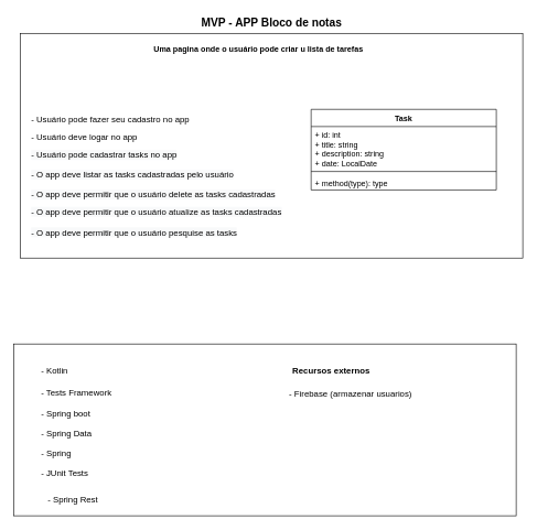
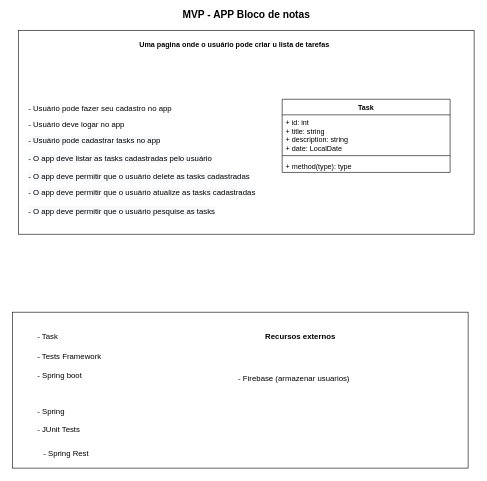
  <mxCell id="0" />
  <mxCell id="1" parent="0" />
  <mxCell id="2" value="" style="rounded=0;whiteSpace=wrap;html=1;fontSize=13;" vertex="1" parent="1"><mxGeometry x="30" y="50" width="760" height="340" as="geometry" /></mxCell>
- <mxCell id="3" value="&lt;b&gt;&lt;font style=&quot;font-size: 17px;&quot;&gt;MVP - APP Bloco de notas&lt;/font&gt;&lt;/b&gt;" style="text;html=1;align=center;verticalAlign=middle;resizable=0;points=[];autosize=1;strokeColor=none;fillColor=none;" vertex="1" parent="1"><mxGeometry x="290" y="20" width="240" height="30" as="geometry" /></mxCell>
+ <mxCell id="3" value="&lt;b&gt;&lt;font style=&quot;font-size: 17px;&quot;&gt;MVP - APP Bloco de notas&lt;/font&gt;&lt;/b&gt;" style="text;html=1;align=center;verticalAlign=middle;resizable=0;points=[];autosize=1;strokeColor=none;fillColor=none;" vertex="1" parent="1"><mxGeometry x="290" y="10" width="240" height="30" as="geometry" /></mxCell>
  <mxCell id="4" value="&lt;b&gt;Uma pagina onde o usuário pode criar u lista de tarefas&lt;/b&gt;" style="text;html=1;align=center;verticalAlign=middle;resizable=0;points=[];autosize=1;strokeColor=none;fillColor=none;" vertex="1" parent="1"><mxGeometry x="220" y="60" width="340" height="30" as="geometry" /></mxCell>
  <mxCell id="5" value="Task" style="swimlane;fontStyle=1;align=center;verticalAlign=top;childLayout=stackLayout;horizontal=1;startSize=26;horizontalStack=0;resizeParent=1;resizeParentMax=0;resizeLast=0;collapsible=1;marginBottom=0;" vertex="1" parent="1"><mxGeometry x="470" y="165" width="280" height="122" as="geometry" /></mxCell>
  <mxCell id="6" value="+ id: int&#10;+ title: string&#10;+ description: string&#10;+ date: LocalDate" style="text;strokeColor=none;fillColor=none;align=left;verticalAlign=top;spacingLeft=4;spacingRight=4;overflow=hidden;rotatable=0;points=[[0,0.5],[1,0.5]];portConstraint=eastwest;" vertex="1" parent="5"><mxGeometry y="26" width="280" height="64" as="geometry" /></mxCell>
  <mxCell id="7" value="" style="line;strokeWidth=1;fillColor=none;align=left;verticalAlign=middle;spacingTop=-1;spacingLeft=3;spacingRight=3;rotatable=0;labelPosition=right;points=[];portConstraint=eastwest;strokeColor=inherit;" vertex="1" parent="5"><mxGeometry y="90" width="280" height="8" as="geometry" /></mxCell>
  <mxCell id="8" value="+ method(type): type" style="text;strokeColor=none;fillColor=none;align=left;verticalAlign=top;spacingLeft=4;spacingRight=4;overflow=hidden;rotatable=0;points=[[0,0.5],[1,0.5]];portConstraint=eastwest;" vertex="1" parent="5"><mxGeometry y="98" width="280" height="24" as="geometry" /></mxCell>
  <mxCell id="9" value="&lt;span style=&quot;font-size: 13px;&quot;&gt;- Usuário&amp;nbsp;pode fazer seu cadastro no app&lt;/span&gt;" style="text;html=1;align=left;verticalAlign=middle;resizable=0;points=[];autosize=1;strokeColor=none;fillColor=none;fontSize=17;" vertex="1" parent="1"><mxGeometry x="45" y="165" width="260" height="30" as="geometry" /></mxCell>
  <mxCell id="10" value="&lt;span style=&quot;font-size: 13px;&quot;&gt;- Usuário deve logar no app&lt;/span&gt;" style="text;html=1;align=left;verticalAlign=middle;resizable=0;points=[];autosize=1;strokeColor=none;fillColor=none;fontSize=17;" vertex="1" parent="1"><mxGeometry x="45" y="191" width="180" height="30" as="geometry" /></mxCell>
  <mxCell id="11" value="&lt;span style=&quot;color: rgb(0, 0, 0); font-family: Helvetica; font-size: 13px; font-style: normal; font-variant-ligatures: normal; font-variant-caps: normal; font-weight: 400; letter-spacing: normal; orphans: 2; text-align: left; text-indent: 0px; text-transform: none; widows: 2; word-spacing: 0px; -webkit-text-stroke-width: 0px; background-color: rgb(248, 249, 250); text-decoration-thickness: initial; text-decoration-style: initial; text-decoration-color: initial; float: none; display: inline !important;&quot;&gt;- Usuário pode cadastrar tasks no app&lt;/span&gt;" style="text;whiteSpace=wrap;html=1;fontSize=13;" vertex="1" parent="1"><mxGeometry x="45" y="220" width="245" height="30" as="geometry" /></mxCell>
  <mxCell id="12" value="&lt;span style=&quot;color: rgb(0, 0, 0); font-family: Helvetica; font-size: 13px; font-style: normal; font-variant-ligatures: normal; font-variant-caps: normal; font-weight: 400; letter-spacing: normal; orphans: 2; text-align: left; text-indent: 0px; text-transform: none; widows: 2; word-spacing: 0px; -webkit-text-stroke-width: 0px; background-color: rgb(248, 249, 250); text-decoration-thickness: initial; text-decoration-style: initial; text-decoration-color: initial; float: none; display: inline !important;&quot;&gt;- O app deve listar as tasks cadastradas pelo usuário&lt;/span&gt;" style="text;whiteSpace=wrap;html=1;fontSize=13;" vertex="1" parent="1"><mxGeometry x="45" y="250" width="315" height="30" as="geometry" /></mxCell>
  <mxCell id="13" value="&lt;span style=&quot;color: rgb(0, 0, 0); font-family: Helvetica; font-size: 13px; font-style: normal; font-variant-ligatures: normal; font-variant-caps: normal; font-weight: 400; letter-spacing: normal; orphans: 2; text-align: left; text-indent: 0px; text-transform: none; widows: 2; word-spacing: 0px; -webkit-text-stroke-width: 0px; background-color: rgb(248, 249, 250); text-decoration-thickness: initial; text-decoration-style: initial; text-decoration-color: initial; float: none; display: inline !important;&quot;&gt;- O app deve permitir que o usuário delete as tasks cadastradas&lt;/span&gt;" style="text;whiteSpace=wrap;html=1;fontSize=13;" vertex="1" parent="1"><mxGeometry x="45" y="280" width="375" height="30" as="geometry" /></mxCell>
  <mxCell id="14" value="&lt;span style=&quot;color: rgb(0, 0, 0); font-family: Helvetica; font-size: 13px; font-style: normal; font-variant-ligatures: normal; font-variant-caps: normal; font-weight: 400; letter-spacing: normal; orphans: 2; text-align: left; text-indent: 0px; text-transform: none; widows: 2; word-spacing: 0px; -webkit-text-stroke-width: 0px; background-color: rgb(248, 249, 250); text-decoration-thickness: initial; text-decoration-style: initial; text-decoration-color: initial; float: none; display: inline !important;&quot;&gt;- O app deve permitir que o usuário pesquise as tasks&lt;/span&gt;" style="text;whiteSpace=wrap;html=1;fontSize=13;" vertex="1" parent="1"><mxGeometry x="45" y="337" width="375" height="30" as="geometry" /></mxCell>
  <mxCell id="15" value="&lt;span style=&quot;color: rgb(0, 0, 0); font-family: Helvetica; font-size: 13px; font-style: normal; font-variant-ligatures: normal; font-variant-caps: normal; font-weight: 400; letter-spacing: normal; orphans: 2; text-align: left; text-indent: 0px; text-transform: none; widows: 2; word-spacing: 0px; -webkit-text-stroke-width: 0px; background-color: rgb(248, 249, 250); text-decoration-thickness: initial; text-decoration-style: initial; text-decoration-color: initial; float: none; display: inline !important;&quot;&gt;- O app deve permitir que o usuário atualize as tasks cadastradas&lt;/span&gt;" style="text;whiteSpace=wrap;html=1;fontSize=13;" vertex="1" parent="1"><mxGeometry x="45" y="306" width="405" height="30" as="geometry" /></mxCell>
  <mxCell id="16" value="" style="rounded=0;whiteSpace=wrap;html=1;fontSize=13;" vertex="1" parent="1"><mxGeometry x="20" y="520" width="760" height="260" as="geometry" /></mxCell>
- <mxCell id="17" value="- Kotlin" style="text;html=1;strokeColor=none;fillColor=none;align=left;verticalAlign=middle;whiteSpace=wrap;rounded=0;fontSize=13;" vertex="1" parent="1"><mxGeometry x="60" y="545" width="60" height="30" as="geometry" /></mxCell>
+ <mxCell id="17" value="- Task" style="text;html=1;strokeColor=none;fillColor=none;align=left;verticalAlign=middle;whiteSpace=wrap;rounded=0;fontSize=13;" vertex="1" parent="1"><mxGeometry x="60" y="545" width="60" height="30" as="geometry" /></mxCell>
  <mxCell id="18" value="- Tests Framework" style="text;html=1;strokeColor=none;fillColor=none;align=left;verticalAlign=middle;whiteSpace=wrap;rounded=0;fontSize=13;" vertex="1" parent="1"><mxGeometry x="60" y="578" width="140" height="30" as="geometry" /></mxCell>
  <mxCell id="19" value="- Spring boot" style="text;html=1;strokeColor=none;fillColor=none;align=left;verticalAlign=middle;whiteSpace=wrap;rounded=0;fontSize=13;" vertex="1" parent="1"><mxGeometry x="60" y="610" width="130" height="30" as="geometry" /></mxCell>
- <mxCell id="20" value="- Spring Data" style="text;html=1;strokeColor=none;fillColor=none;align=left;verticalAlign=middle;whiteSpace=wrap;rounded=0;fontSize=13;" vertex="1" parent="1"><mxGeometry x="60" y="640" width="130" height="30" as="geometry" /></mxCell>
  <mxCell id="21" value="- Spring" style="text;html=1;strokeColor=none;fillColor=none;align=left;verticalAlign=middle;whiteSpace=wrap;rounded=0;fontSize=13;" vertex="1" parent="1"><mxGeometry x="60" y="670" width="130" height="30" as="geometry" /></mxCell>
  <mxCell id="22" value="- JUnit Tests" style="text;html=1;strokeColor=none;fillColor=none;align=left;verticalAlign=middle;whiteSpace=wrap;rounded=0;fontSize=13;" vertex="1" parent="1"><mxGeometry x="60" y="700" width="130" height="30" as="geometry" /></mxCell>
  <mxCell id="23" value="- Spring Rest" style="text;html=1;strokeColor=none;fillColor=none;align=left;verticalAlign=middle;whiteSpace=wrap;rounded=0;fontSize=13;" vertex="1" parent="1"><mxGeometry x="70" y="740" width="160" height="30" as="geometry" /></mxCell>
  <mxCell id="24" value="Recursos externos" style="text;html=1;strokeColor=none;fillColor=none;align=left;verticalAlign=middle;whiteSpace=wrap;rounded=0;fontSize=13;fontStyle=1" vertex="1" parent="1"><mxGeometry x="440" y="545" width="220" height="30" as="geometry" /></mxCell>
- <mxCell id="25" value="- Firebase (armazenar usuarios)" style="text;html=1;strokeColor=none;fillColor=none;align=left;verticalAlign=middle;whiteSpace=wrap;rounded=0;fontSize=13;" vertex="1" parent="1"><mxGeometry x="435" y="580" width="230" height="30" as="geometry" /></mxCell>
+ <mxCell id="25" value="- Firebase (armazenar usuarios)" style="text;html=1;strokeColor=none;fillColor=none;align=left;verticalAlign=middle;whiteSpace=wrap;rounded=0;fontSize=13;" vertex="1" parent="1"><mxGeometry x="395" y="615" width="230" height="30" as="geometry" /></mxCell>
